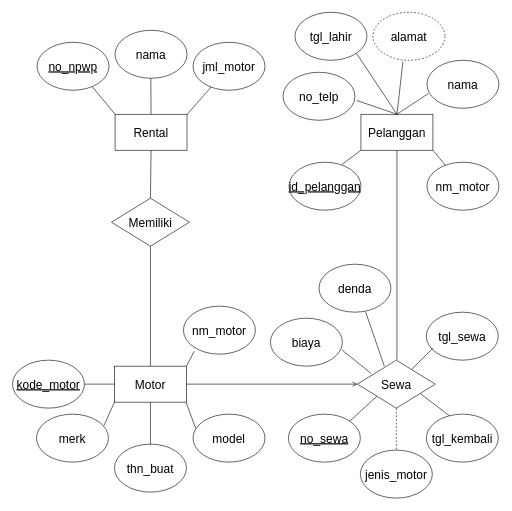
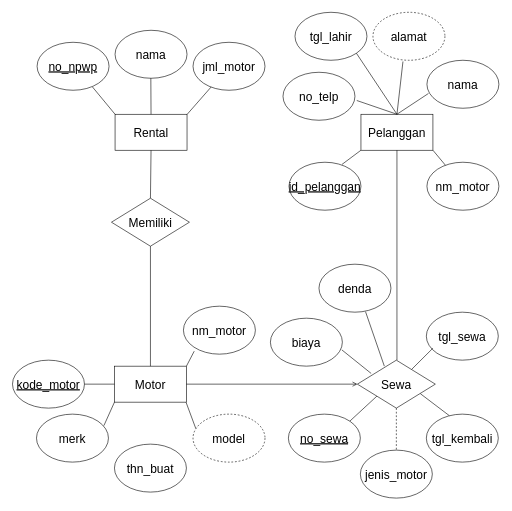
  <mxCell id="0" />
  <mxCell id="1" parent="0" />
  <mxCell id="2" value="&lt;font style=&quot;font-size: 20px&quot;&gt;Rental&lt;/font&gt;" style="rounded=0;whiteSpace=wrap;html=1;" parent="1" vertex="1"><mxGeometry x="191" y="190" width="120" height="60" as="geometry" /></mxCell>
  <mxCell id="3" value="&lt;font style=&quot;font-size: 20px&quot;&gt;Motor&lt;/font&gt;" style="rounded=0;whiteSpace=wrap;html=1;" parent="1" vertex="1"><mxGeometry x="190" y="610" width="120" height="60" as="geometry" /></mxCell>
  <mxCell id="4" value="&lt;font style=&quot;font-size: 20px&quot;&gt;Pelanggan&lt;/font&gt;" style="rounded=0;whiteSpace=wrap;html=1;" parent="1" vertex="1"><mxGeometry x="601" y="190" width="120" height="60" as="geometry" /></mxCell>
  <mxCell id="5" value="&lt;font style=&quot;font-size: 20px&quot;&gt;Sewa&lt;/font&gt;" style="rhombus;whiteSpace=wrap;html=1;" parent="1" vertex="1"><mxGeometry x="595" y="600" width="130" height="80" as="geometry" /></mxCell>
  <mxCell id="6" value="&lt;font style=&quot;font-size: 20px&quot;&gt;Memiliki&lt;/font&gt;" style="rhombus;whiteSpace=wrap;html=1;" parent="1" vertex="1"><mxGeometry x="185" y="330" width="130" height="80" as="geometry" /></mxCell>
  <mxCell id="7" value="&lt;font style=&quot;font-size: 20px&quot;&gt;&lt;u&gt;no_npwp&lt;/u&gt;&lt;/font&gt;" style="ellipse;whiteSpace=wrap;html=1;" parent="1" vertex="1"><mxGeometry x="61" y="70" width="120" height="80" as="geometry" /></mxCell>
  <mxCell id="8" value="&lt;font style=&quot;font-size: 20px&quot;&gt;nama&lt;/font&gt;" style="ellipse;whiteSpace=wrap;html=1;" parent="1" vertex="1"><mxGeometry x="191" y="50" width="120" height="80" as="geometry" /></mxCell>
  <mxCell id="9" value="&lt;font style=&quot;font-size: 20px&quot;&gt;jml_motor&lt;/font&gt;" style="ellipse;whiteSpace=wrap;html=1;" parent="1" vertex="1"><mxGeometry x="321" y="70" width="120" height="80" as="geometry" /></mxCell>
  <mxCell id="10" value="&lt;font style=&quot;font-size: 20px&quot;&gt;&lt;u&gt;kode_motor&lt;/u&gt;&lt;/font&gt;" style="ellipse;whiteSpace=wrap;html=1;" parent="1" vertex="1"><mxGeometry x="20" y="600" width="120" height="80" as="geometry" /></mxCell>
  <mxCell id="11" value="&lt;font style=&quot;font-size: 20px&quot;&gt;merk&lt;/font&gt;" style="ellipse;whiteSpace=wrap;html=1;" parent="1" vertex="1"><mxGeometry x="60" y="690" width="120" height="80" as="geometry" /></mxCell>
  <mxCell id="12" value="&lt;font style=&quot;font-size: 20px&quot;&gt;thn_buat&lt;/font&gt;" style="ellipse;whiteSpace=wrap;html=1;" parent="1" vertex="1"><mxGeometry x="190" y="740" width="120" height="80" as="geometry" /></mxCell>
- <mxCell id="13" value="&lt;font style=&quot;font-size: 20px&quot;&gt;model&lt;/font&gt;" style="ellipse;whiteSpace=wrap;html=1;" parent="1" vertex="1"><mxGeometry x="321" y="690" width="120" height="80" as="geometry" /></mxCell>
+ <mxCell id="13" value="&lt;font style=&quot;font-size: 20px&quot;&gt;model&lt;/font&gt;" style="ellipse;whiteSpace=wrap;html=1;dashed=1;" parent="1" vertex="1"><mxGeometry x="321" y="690" width="120" height="80" as="geometry" /></mxCell>
  <mxCell id="14" value="&lt;font style=&quot;font-size: 20px&quot;&gt;&lt;u&gt;no_sewa&lt;/u&gt;&lt;/font&gt;" style="ellipse;whiteSpace=wrap;html=1;" parent="1" vertex="1"><mxGeometry x="480" y="690" width="120" height="80" as="geometry" /></mxCell>
  <mxCell id="15" value="&lt;font style=&quot;font-size: 20px&quot;&gt;jenis_motor&lt;/font&gt;" style="ellipse;whiteSpace=wrap;html=1;" parent="1" vertex="1"><mxGeometry x="600" y="750" width="120" height="80" as="geometry" /></mxCell>
  <mxCell id="16" value="&lt;font style=&quot;font-size: 20px&quot;&gt;tgl_kembali&lt;/font&gt;" style="ellipse;whiteSpace=wrap;html=1;" parent="1" vertex="1"><mxGeometry x="710" y="690" width="120" height="80" as="geometry" /></mxCell>
  <mxCell id="17" value="&lt;font style=&quot;font-size: 20px&quot;&gt;tgl_sewa&lt;/font&gt;" style="ellipse;whiteSpace=wrap;html=1;" parent="1" vertex="1"><mxGeometry x="710" y="520" width="120" height="80" as="geometry" /></mxCell>
  <mxCell id="18" value="&lt;font style=&quot;font-size: 20px&quot;&gt;biaya&lt;/font&gt;" style="ellipse;whiteSpace=wrap;html=1;" parent="1" vertex="1"><mxGeometry x="450" y="530" width="120" height="80" as="geometry" /></mxCell>
  <mxCell id="19" value="&lt;font style=&quot;font-size: 20px&quot;&gt;denda&lt;/font&gt;" style="ellipse;whiteSpace=wrap;html=1;" parent="1" vertex="1"><mxGeometry x="531" y="440" width="120" height="80" as="geometry" /></mxCell>
  <mxCell id="20" value="&lt;font style=&quot;font-size: 20px&quot;&gt;&lt;u&gt;id_pelanggan&lt;/u&gt;&lt;/font&gt;" style="ellipse;whiteSpace=wrap;html=1;" parent="1" vertex="1"><mxGeometry x="481" y="270" width="120" height="80" as="geometry" /></mxCell>
  <mxCell id="21" value="&lt;font style=&quot;font-size: 20px&quot;&gt;nm_motor&lt;/font&gt;" style="ellipse;whiteSpace=wrap;html=1;" parent="1" vertex="1"><mxGeometry x="711" y="270" width="120" height="80" as="geometry" /></mxCell>
  <mxCell id="22" value="&lt;font style=&quot;font-size: 20px&quot;&gt;nama&lt;/font&gt;" style="ellipse;whiteSpace=wrap;html=1;" parent="1" vertex="1"><mxGeometry x="711" y="100" width="120" height="80" as="geometry" /></mxCell>
  <mxCell id="23" value="&lt;font style=&quot;font-size: 20px&quot;&gt;alamat&lt;/font&gt;" style="ellipse;whiteSpace=wrap;html=1;dashed=1;" parent="1" vertex="1"><mxGeometry x="621" width="120" height="80" as="geometry" y="20" /></mxCell>
  <mxCell id="24" value="&lt;font style=&quot;font-size: 20px&quot;&gt;tgl_lahir&lt;/font&gt;" style="ellipse;whiteSpace=wrap;html=1;" parent="1" vertex="1"><mxGeometry x="491" y="20" width="120" height="80" as="geometry" /></mxCell>
  <mxCell id="25" value="&lt;font style=&quot;font-size: 20px&quot;&gt;no_telp&lt;/font&gt;" style="ellipse;whiteSpace=wrap;html=1;" parent="1" vertex="1"><mxGeometry x="471" y="120" width="120" height="80" as="geometry" /></mxCell>
  <mxCell id="26" value="" style="endArrow=none;html=1;entryX=0.5;entryY=1;entryDx=0;entryDy=0;exitX=0.5;exitY=0;exitDx=0;exitDy=0;" parent="1" source="6" target="2" edge="1"><mxGeometry width="50" height="50" relative="1" as="geometry"><mxPoint x="381" y="410" as="sourcePoint" /><mxPoint x="251" y="300" as="targetPoint" /></mxGeometry></mxCell>
  <mxCell id="27" value="" style="endArrow=none;html=1;" parent="1" edge="1"><mxGeometry width="50" height="50" relative="1" as="geometry"><mxPoint x="250" y="610" as="sourcePoint" /><mxPoint x="250" y="410" as="targetPoint" /></mxGeometry></mxCell>
  <mxCell id="28" value="" style="endArrow=open;html=1;entryX=0;entryY=0.5;entryDx=0;entryDy=0;exitX=1;exitY=0.5;exitDx=0;exitDy=0;" parent="1" source="3" target="5" edge="1"><mxGeometry width="50" height="50" relative="1" as="geometry"><mxPoint x="450" y="630" as="sourcePoint" /><mxPoint x="450" y="420" as="targetPoint" /></mxGeometry></mxCell>
  <mxCell id="29" value="" style="endArrow=none;html=1;entryX=0.5;entryY=1;entryDx=0;entryDy=0;" parent="1" target="4" edge="1"><mxGeometry width="50" height="50" relative="1" as="geometry"><mxPoint x="661" y="600" as="sourcePoint" /><mxPoint x="660.66" y="520" as="targetPoint" /></mxGeometry></mxCell>
  <mxCell id="30" value="" style="endArrow=none;html=1;entryX=0.5;entryY=1;entryDx=0;entryDy=0;" parent="1" edge="1"><mxGeometry width="50" height="50" relative="1" as="geometry"><mxPoint x="251" y="190" as="sourcePoint" /><mxPoint x="250.66" y="130" as="targetPoint" /></mxGeometry></mxCell>
  <mxCell id="31" value="" style="endArrow=none;html=1;" parent="1" target="9" edge="1"><mxGeometry width="50" height="50" relative="1" as="geometry"><mxPoint x="311.34" y="190" as="sourcePoint" /><mxPoint x="311" y="130" as="targetPoint" /></mxGeometry></mxCell>
  <mxCell id="32" value="" style="endArrow=none;html=1;entryX=0.77;entryY=0.932;entryDx=0;entryDy=0;entryPerimeter=0;" parent="1" target="7" edge="1"><mxGeometry width="50" height="50" relative="1" as="geometry"><mxPoint x="191" y="190" as="sourcePoint" /><mxPoint x="230.344" y="144.518" as="targetPoint" /></mxGeometry></mxCell>
- <mxCell id="33" value="" style="endArrow=none;html=1;entryX=0.5;entryY=0;entryDx=0;entryDy=0;exitX=0.5;exitY=1;exitDx=0;exitDy=0;" parent="1" source="3" target="12" edge="1"><mxGeometry width="50" height="50" relative="1" as="geometry"><mxPoint x="250" y="690" as="sourcePoint" /><mxPoint x="250" y="410" as="targetPoint" /></mxGeometry></mxCell>
  <mxCell id="34" value="" style="endArrow=none;html=1;entryX=0.038;entryY=0.298;entryDx=0;entryDy=0;exitX=0.5;exitY=1;exitDx=0;exitDy=0;entryPerimeter=0;" parent="1" target="13" edge="1"><mxGeometry width="50" height="50" relative="1" as="geometry"><mxPoint x="309.31" y="670" as="sourcePoint" /><mxPoint x="309.31" y="740" as="targetPoint" /></mxGeometry></mxCell>
  <mxCell id="35" value="" style="endArrow=none;html=1;entryX=0.937;entryY=0.238;entryDx=0;entryDy=0;exitX=0.5;exitY=1;exitDx=0;exitDy=0;entryPerimeter=0;" parent="1" target="11" edge="1"><mxGeometry width="50" height="50" relative="1" as="geometry"><mxPoint x="190" y="670" as="sourcePoint" /><mxPoint x="215.25" y="713.84" as="targetPoint" /></mxGeometry></mxCell>
  <mxCell id="36" value="" style="endArrow=none;html=1;entryX=1;entryY=0.5;entryDx=0;entryDy=0;exitX=0;exitY=0.5;exitDx=0;exitDy=0;" parent="1" source="3" target="10" edge="1"><mxGeometry width="50" height="50" relative="1" as="geometry"><mxPoint x="180" y="630" as="sourcePoint" /><mxPoint x="172.44" y="680" as="targetPoint" /></mxGeometry></mxCell>
  <mxCell id="37" value="" style="endArrow=none;html=1;entryX=1;entryY=0;entryDx=0;entryDy=0;exitX=0.5;exitY=1;exitDx=0;exitDy=0;" parent="1" target="14" edge="1"><mxGeometry width="50" height="50" relative="1" as="geometry"><mxPoint x="627.56" y="660" as="sourcePoint" /><mxPoint x="610" y="699.04" as="targetPoint" /></mxGeometry></mxCell>
  <mxCell id="38" value="" style="endArrow=none;html=1;entryX=0.5;entryY=0;entryDx=0;entryDy=0;exitX=0.5;exitY=1;exitDx=0;exitDy=0;dashed=1;" parent="1" source="5" target="15" edge="1"><mxGeometry width="50" height="50" relative="1" as="geometry"><mxPoint x="665.13" y="680" as="sourcePoint" /><mxPoint x="619.996" y="721.716" as="targetPoint" /></mxGeometry></mxCell>
  <mxCell id="39" value="" style="endArrow=none;html=1;entryX=0.319;entryY=0.031;entryDx=0;entryDy=0;exitX=0.808;exitY=0.699;exitDx=0;exitDy=0;entryPerimeter=0;exitPerimeter=0;" parent="1" source="5" target="16" edge="1"><mxGeometry width="50" height="50" relative="1" as="geometry"><mxPoint x="725" y="638.28" as="sourcePoint" /><mxPoint x="679.866" y="679.996" as="targetPoint" /></mxGeometry></mxCell>
  <mxCell id="40" value="" style="endArrow=none;html=1;exitX=0.697;exitY=0.191;exitDx=0;exitDy=0;exitPerimeter=0;" parent="1" source="5" edge="1"><mxGeometry width="50" height="50" relative="1" as="geometry"><mxPoint x="676.76" y="551.72" as="sourcePoint" /><mxPoint x="721" y="580" as="targetPoint" /></mxGeometry></mxCell>
  <mxCell id="41" value="" style="endArrow=none;html=1;exitX=0.346;exitY=0.125;exitDx=0;exitDy=0;exitPerimeter=0;entryX=0.647;entryY=0.99;entryDx=0;entryDy=0;entryPerimeter=0;" parent="1" source="5" target="19" edge="1"><mxGeometry width="50" height="50" relative="1" as="geometry"><mxPoint x="574.61" y="535.28" as="sourcePoint" /><mxPoint x="610" y="500" as="targetPoint" /></mxGeometry></mxCell>
  <mxCell id="42" value="" style="endArrow=none;html=1;exitX=0.177;exitY=0.277;exitDx=0;exitDy=0;exitPerimeter=0;entryX=0.992;entryY=0.66;entryDx=0;entryDy=0;entryPerimeter=0;" parent="1" source="5" target="18" edge="1"><mxGeometry width="50" height="50" relative="1" as="geometry"><mxPoint x="619.98" y="630" as="sourcePoint" /><mxPoint x="590" y="520" as="targetPoint" /></mxGeometry></mxCell>
  <mxCell id="43" value="" style="endArrow=none;html=1;entryX=0.417;entryY=1.025;entryDx=0;entryDy=0;exitX=0.5;exitY=0;exitDx=0;exitDy=0;entryPerimeter=0;" parent="1" source="4" target="23" edge="1"><mxGeometry width="50" height="50" relative="1" as="geometry"><mxPoint x="660.92" y="180" as="sourcePoint" /><mxPoint x="660.58" y="120" as="targetPoint" /></mxGeometry></mxCell>
  <mxCell id="44" value="" style="endArrow=none;html=1;entryX=1;entryY=1;entryDx=0;entryDy=0;exitX=0.5;exitY=0;exitDx=0;exitDy=0;" parent="1" target="24" edge="1"><mxGeometry width="50" height="50" relative="1" as="geometry"><mxPoint x="661" y="190" as="sourcePoint" /><mxPoint x="671.04" y="102" as="targetPoint" /></mxGeometry></mxCell>
  <mxCell id="45" value="" style="endArrow=none;html=1;entryX=0.021;entryY=0.692;entryDx=0;entryDy=0;exitX=0.5;exitY=0;exitDx=0;exitDy=0;entryPerimeter=0;" parent="1" target="22" edge="1"><mxGeometry width="50" height="50" relative="1" as="geometry"><mxPoint x="661" y="190" as="sourcePoint" /><mxPoint x="671.04" y="102" as="targetPoint" /></mxGeometry></mxCell>
  <mxCell id="46" value="" style="endArrow=none;html=1;entryX=1.025;entryY=0.588;entryDx=0;entryDy=0;exitX=0.5;exitY=0;exitDx=0;exitDy=0;entryPerimeter=0;" parent="1" target="25" edge="1"><mxGeometry width="50" height="50" relative="1" as="geometry"><mxPoint x="661" y="190" as="sourcePoint" /><mxPoint x="713.52" y="155.36" as="targetPoint" /></mxGeometry></mxCell>
  <mxCell id="47" value="" style="endArrow=none;html=1;entryX=1;entryY=1;entryDx=0;entryDy=0;" parent="1" source="21" target="4" edge="1"><mxGeometry width="50" height="50" relative="1" as="geometry"><mxPoint x="751.84" y="270.48" as="sourcePoint" /><mxPoint x="681" y="260" as="targetPoint" /></mxGeometry></mxCell>
  <mxCell id="48" value="" style="endArrow=none;html=1;entryX=0;entryY=1;entryDx=0;entryDy=0;exitX=0.736;exitY=0.046;exitDx=0;exitDy=0;exitPerimeter=0;" parent="1" source="20" target="4" edge="1"><mxGeometry width="50" height="50" relative="1" as="geometry"><mxPoint x="741.861" y="275.034" as="sourcePoint" /><mxPoint x="721" y="250" as="targetPoint" /></mxGeometry></mxCell>
  <mxCell id="49" value="&lt;font style=&quot;font-size: 20px&quot;&gt;nm_motor&lt;/font&gt;" style="ellipse;whiteSpace=wrap;html=1;" parent="1" vertex="1"><mxGeometry x="305" y="510" width="120" height="80" as="geometry" /></mxCell>
  <mxCell id="50" value="" style="endArrow=none;html=1;entryX=0.15;entryY=0.938;entryDx=0;entryDy=0;exitX=1;exitY=0;exitDx=0;exitDy=0;entryPerimeter=0;" parent="1" source="3" target="49" edge="1"><mxGeometry width="50" height="50" relative="1" as="geometry"><mxPoint x="309.31" y="670" as="sourcePoint" /><mxPoint x="325.56" y="713.84" as="targetPoint" /></mxGeometry></mxCell>
